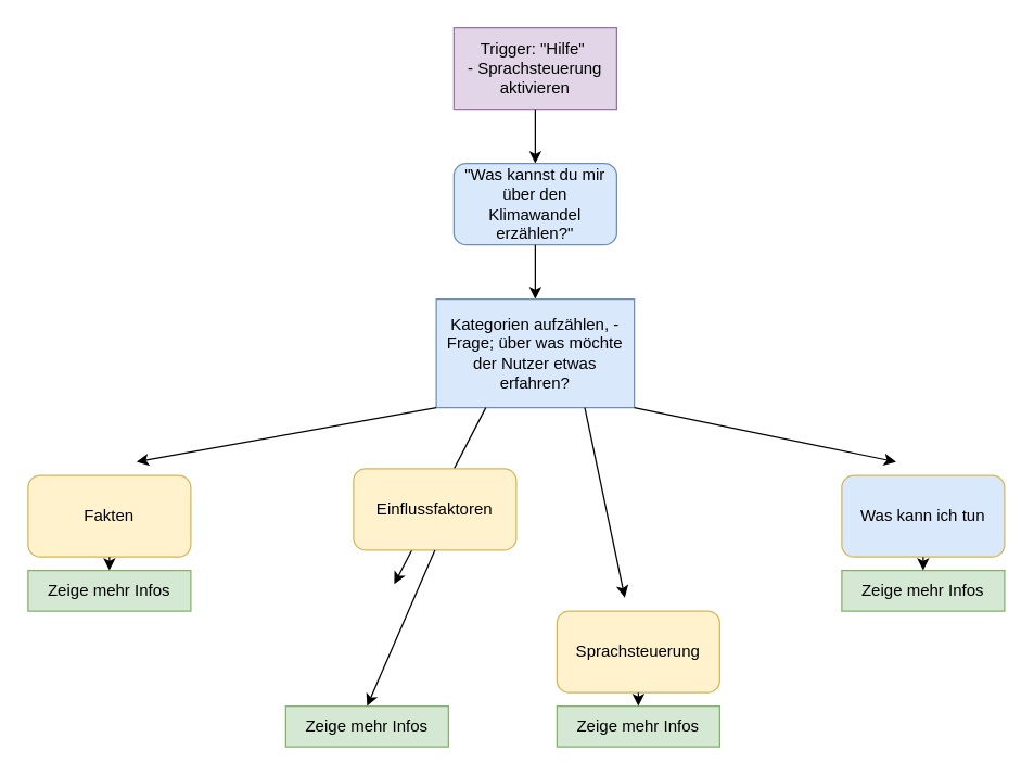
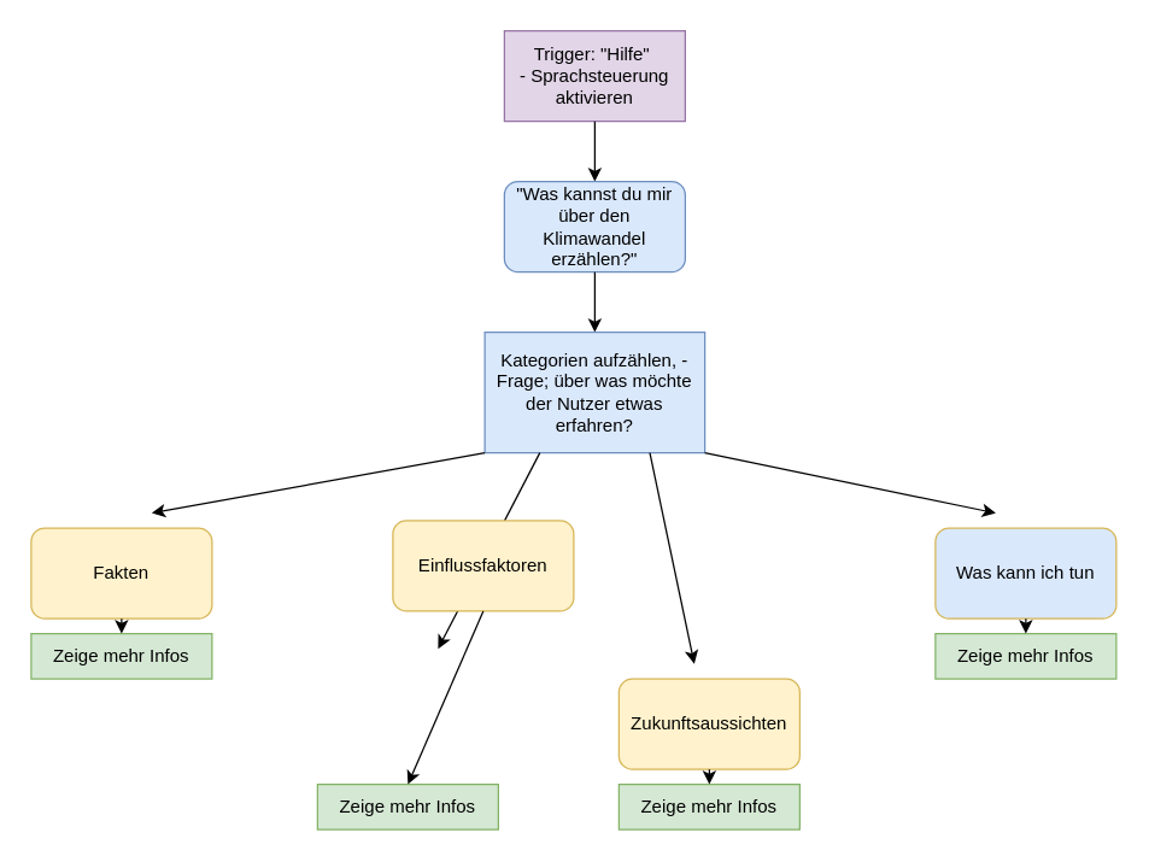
  <mxCell id="0" />
  <mxCell id="1" parent="0" />
  <mxCell id="2" value="Trigger: &quot;Hilfe&quot;&amp;nbsp;&lt;br&gt;- Sprachsteuerung aktivieren" style="rounded=0;whiteSpace=wrap;html=1;fillColor=#e1d5e7;strokeColor=#9673a6;" vertex="1" parent="1"><mxGeometry x="334" y="20" width="120" height="60" as="geometry" /></mxCell>
  <mxCell id="3" value="" style="endArrow=classic;html=1;rounded=0;" edge="1" parent="1"><mxGeometry width="50" height="50" relative="1" as="geometry"><mxPoint x="394" y="80" as="sourcePoint" /><mxPoint x="394" y="120" as="targetPoint" /></mxGeometry></mxCell>
  <mxCell id="4" value="&quot;Was kannst du mir über den Klimawandel erzählen?&quot;" style="rounded=1;whiteSpace=wrap;html=1;fillColor=#dae8fc;strokeColor=#6c8ebf;" vertex="1" parent="1"><mxGeometry x="334" y="120" width="120" height="60" as="geometry" /></mxCell>
  <mxCell id="5" value="" style="endArrow=classic;html=1;rounded=0;exitX=0.5;exitY=1;exitDx=0;exitDy=0;" edge="1" parent="1" source="4"><mxGeometry width="50" height="50" relative="1" as="geometry"><mxPoint x="394" y="260" as="sourcePoint" /><mxPoint x="394" y="220" as="targetPoint" /></mxGeometry></mxCell>
  <mxCell id="6" value="Kategorien aufzählen, - Frage; über was möchte der Nutzer etwas erfahren?" style="rounded=0;whiteSpace=wrap;html=1;fillColor=#dae8fc;strokeColor=#6c8ebf;" vertex="1" parent="1"><mxGeometry x="321" y="220" width="146" height="80" as="geometry" /></mxCell>
  <mxCell id="7" value="" style="endArrow=classic;html=1;rounded=0;exitX=0;exitY=1;exitDx=0;exitDy=0;" edge="1" parent="1" source="6"><mxGeometry width="50" height="50" relative="1" as="geometry"><mxPoint x="310" y="400" as="sourcePoint" /><mxPoint x="100" y="340" as="targetPoint" /></mxGeometry></mxCell>
  <mxCell id="8" value="" style="endArrow=classic;html=1;rounded=0;exitX=1;exitY=1;exitDx=0;exitDy=0;" edge="1" parent="1" source="6"><mxGeometry width="50" height="50" relative="1" as="geometry"><mxPoint x="361.04" y="263.99" as="sourcePoint" /><mxPoint x="660" y="340" as="targetPoint" /></mxGeometry></mxCell>
  <mxCell id="9" value="" style="endArrow=classic;html=1;rounded=0;exitX=0.25;exitY=1;exitDx=0;exitDy=0;" edge="1" parent="1" source="6"><mxGeometry width="50" height="50" relative="1" as="geometry"><mxPoint x="380" y="290" as="sourcePoint" /><mxPoint x="290" y="430" as="targetPoint" /></mxGeometry></mxCell>
  <mxCell id="10" value="" style="endArrow=classic;html=1;rounded=0;exitX=0.75;exitY=1;exitDx=0;exitDy=0;" edge="1" parent="1" source="6"><mxGeometry width="50" height="50" relative="1" as="geometry"><mxPoint x="374" y="260" as="sourcePoint" /><mxPoint x="460" y="440" as="targetPoint" /></mxGeometry></mxCell>
  <mxCell id="11" value="Fakten" style="rounded=1;whiteSpace=wrap;html=1;fillColor=#fff2cc;strokeColor=#d6b656;" vertex="1" parent="1"><mxGeometry x="20" y="350" width="120" height="60" as="geometry" /></mxCell>
  <mxCell id="12" value="Einflussfaktoren" style="rounded=1;whiteSpace=wrap;html=1;fillColor=#fff2cc;strokeColor=#d6b656;" vertex="1" parent="1"><mxGeometry x="260" y="345" width="120" height="60" as="geometry" /></mxCell>
- <mxCell id="13" value="Sprachsteuerung" style="rounded=1;whiteSpace=wrap;html=1;fillColor=#fff2cc;strokeColor=#d6b656;" vertex="1" parent="1"><mxGeometry x="410" y="450" width="120" height="60" as="geometry" /></mxCell>
+ <mxCell id="13" value="Zukunftsaussichten" style="rounded=1;whiteSpace=wrap;html=1;fillColor=#fff2cc;strokeColor=#d6b656;" vertex="1" parent="1"><mxGeometry x="410" y="450" width="120" height="60" as="geometry" /></mxCell>
  <mxCell id="14" value="Was kann ich tun" style="rounded=1;whiteSpace=wrap;html=1;fillColor=#dae8fc;strokeColor=#d6b656;" vertex="1" parent="1"><mxGeometry x="620" y="350" width="120" height="60" as="geometry" /></mxCell>
  <mxCell id="15" value="Zeige mehr Infos" style="rounded=0;whiteSpace=wrap;html=1;fillColor=#d5e8d4;strokeColor=#82b366;" vertex="1" parent="1"><mxGeometry x="20" y="420" width="120" height="30" as="geometry" /></mxCell>
  <mxCell id="16" value="Zeige mehr Infos" style="rounded=0;whiteSpace=wrap;html=1;fillColor=#d5e8d4;strokeColor=#82b366;" vertex="1" parent="1"><mxGeometry x="210" y="520" width="120" height="30" as="geometry" /></mxCell>
  <mxCell id="17" value="Zeige mehr Infos" style="rounded=0;whiteSpace=wrap;html=1;fillColor=#d5e8d4;strokeColor=#82b366;" vertex="1" parent="1"><mxGeometry x="410" y="520" width="120" height="30" as="geometry" /></mxCell>
  <mxCell id="18" value="Zeige mehr Infos" style="rounded=0;whiteSpace=wrap;html=1;fillColor=#d5e8d4;strokeColor=#82b366;" vertex="1" parent="1"><mxGeometry x="620" y="420" width="120" height="30" as="geometry" /></mxCell>
  <mxCell id="19" value="" style="endArrow=classic;html=1;rounded=0;exitX=0.5;exitY=1;exitDx=0;exitDy=0;entryX=0.5;entryY=0;entryDx=0;entryDy=0;" edge="1" parent="1" source="11" target="15"><mxGeometry width="50" height="50" relative="1" as="geometry"><mxPoint x="10" y="620" as="sourcePoint" /><mxPoint x="10" y="640" as="targetPoint" /></mxGeometry></mxCell>
  <mxCell id="20" value="" style="endArrow=classic;html=1;rounded=0;entryX=0.5;entryY=0;entryDx=0;entryDy=0;exitX=0.5;exitY=1;exitDx=0;exitDy=0;" edge="1" parent="1" source="12" target="16"><mxGeometry width="50" height="50" relative="1" as="geometry"><mxPoint x="100" y="640" as="sourcePoint" /><mxPoint x="150" y="590" as="targetPoint" /></mxGeometry></mxCell>
  <mxCell id="21" value="" style="endArrow=classic;html=1;rounded=0;exitX=0.5;exitY=1;exitDx=0;exitDy=0;entryX=0.5;entryY=0;entryDx=0;entryDy=0;" edge="1" parent="1" source="13" target="17"><mxGeometry width="50" height="50" relative="1" as="geometry"><mxPoint x="346" y="610" as="sourcePoint" /><mxPoint x="396" y="560" as="targetPoint" /></mxGeometry></mxCell>
  <mxCell id="22" value="" style="endArrow=classic;html=1;rounded=0;exitX=0.5;exitY=1;exitDx=0;exitDy=0;entryX=0.5;entryY=0;entryDx=0;entryDy=0;" edge="1" parent="1" source="14" target="18"><mxGeometry width="50" height="50" relative="1" as="geometry"><mxPoint x="530" y="530" as="sourcePoint" /><mxPoint x="580" y="480" as="targetPoint" /></mxGeometry></mxCell>
